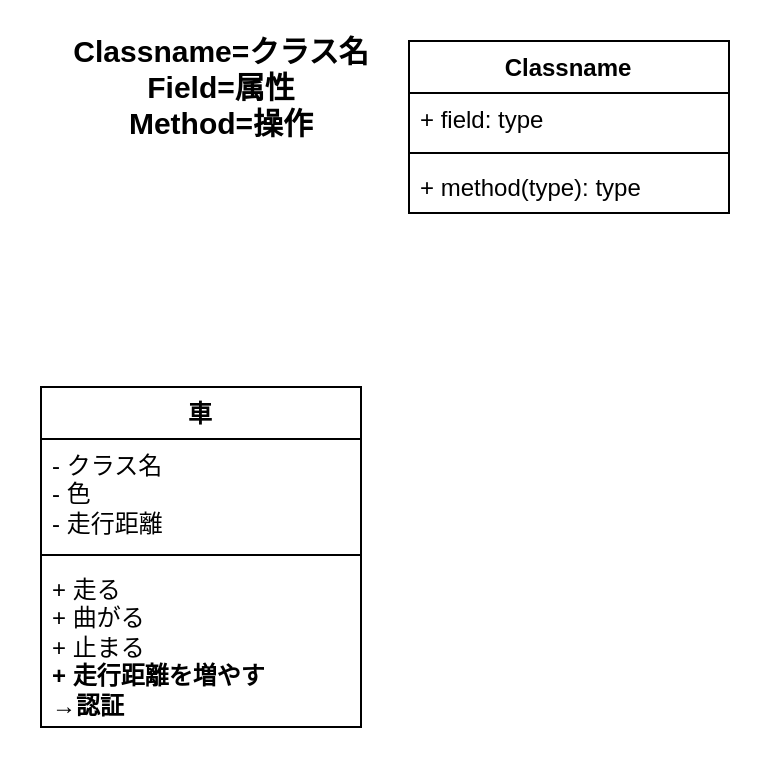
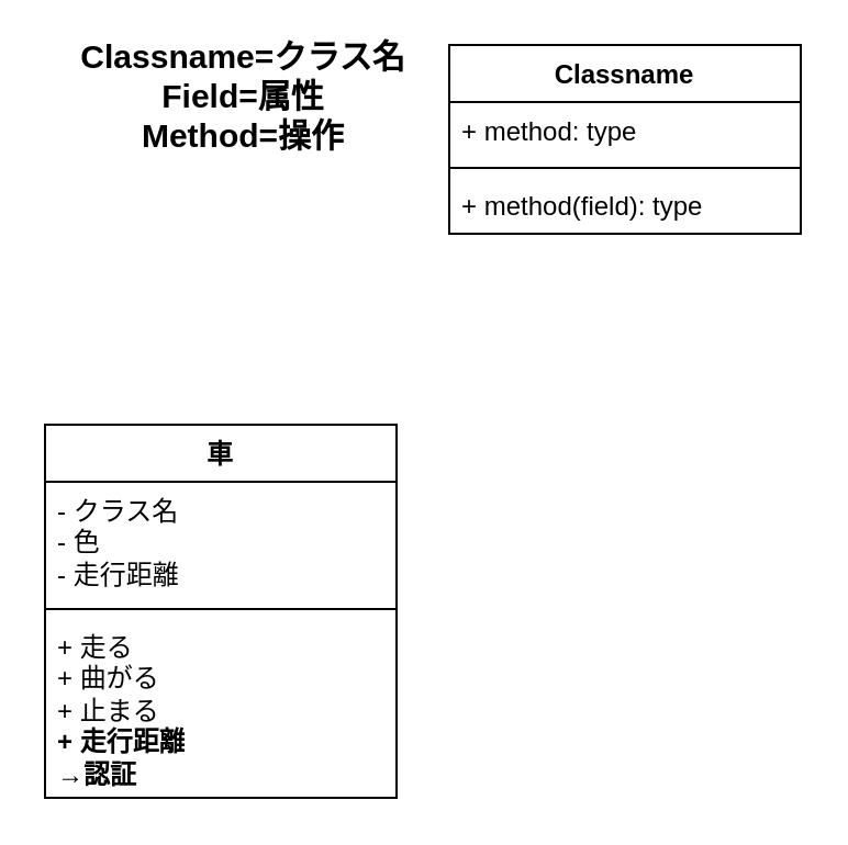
  <mxCell id="0" />
  <mxCell id="1" parent="0" />
  <mxCell id="2" value="車" style="swimlane;fontStyle=1;align=center;verticalAlign=top;childLayout=stackLayout;horizontal=1;startSize=26;horizontalStack=0;resizeParent=1;resizeParentMax=0;resizeLast=0;collapsible=1;marginBottom=0;whiteSpace=wrap;html=1;" vertex="1" parent="1"><mxGeometry x="20" y="193" width="160" height="170" as="geometry" /></mxCell>
  <mxCell id="3" value="- クラス名&lt;div&gt;- 色&lt;/div&gt;&lt;div&gt;- 走行距離&lt;/div&gt;" style="text;strokeColor=none;fillColor=none;align=left;verticalAlign=top;spacingLeft=4;spacingRight=4;overflow=hidden;rotatable=0;points=[[0,0.5],[1,0.5]];portConstraint=eastwest;whiteSpace=wrap;html=1;" vertex="1" parent="2"><mxGeometry y="26" width="160" height="54" as="geometry" /></mxCell>
  <mxCell id="4" value="" style="line;strokeWidth=1;fillColor=none;align=left;verticalAlign=middle;spacingTop=-1;spacingLeft=3;spacingRight=3;rotatable=0;labelPosition=right;points=[];portConstraint=eastwest;strokeColor=inherit;" vertex="1" parent="2"><mxGeometry y="80" width="160" height="8" as="geometry" /></mxCell>
- <mxCell id="5" value="+ 走る&lt;div&gt;+ 曲がる&lt;/div&gt;&lt;div&gt;+ 止まる&lt;/div&gt;&lt;div&gt;&lt;b&gt;+ 走行距離を増やす&lt;/b&gt;&lt;/div&gt;&lt;div&gt;&lt;b&gt;→認証&lt;/b&gt;&lt;/div&gt;" style="text;strokeColor=none;fillColor=none;align=left;verticalAlign=top;spacingLeft=4;spacingRight=4;overflow=hidden;rotatable=0;points=[[0,0.5],[1,0.5]];portConstraint=eastwest;whiteSpace=wrap;html=1;" vertex="1" parent="2"><mxGeometry y="88" width="160" height="82" as="geometry" /></mxCell>
+ <mxCell id="5" value="+ 走る&lt;div&gt;+ 曲がる&lt;/div&gt;&lt;div&gt;+ 止まる&lt;/div&gt;&lt;div&gt;&lt;b&gt;+ 走行距離&lt;/b&gt;&lt;/div&gt;&lt;div&gt;&lt;b&gt;→認証&lt;/b&gt;&lt;/div&gt;" style="text;strokeColor=none;fillColor=none;align=left;verticalAlign=top;spacingLeft=4;spacingRight=4;overflow=hidden;rotatable=0;points=[[0,0.5],[1,0.5]];portConstraint=eastwest;whiteSpace=wrap;html=1;" vertex="1" parent="2"><mxGeometry y="88" width="160" height="82" as="geometry" /></mxCell>
  <mxCell id="6" value="&lt;span&gt;Classname=クラス名&lt;/span&gt;&lt;div&gt;&lt;span&gt;Field=属性&lt;/span&gt;&lt;/div&gt;&lt;div&gt;&lt;span&gt;Method=操作&lt;/span&gt;&lt;/div&gt;" style="text;strokeColor=none;fillColor=none;html=1;fontSize=15;fontStyle=1;verticalAlign=middle;align=center;" vertex="1" parent="1"><mxGeometry x="60" y="23" width="100" height="40" as="geometry" /></mxCell>
  <mxCell id="7" value="Classname" style="swimlane;fontStyle=1;align=center;verticalAlign=top;childLayout=stackLayout;horizontal=1;startSize=26;horizontalStack=0;resizeParent=1;resizeParentMax=0;resizeLast=0;collapsible=1;marginBottom=0;whiteSpace=wrap;html=1;" vertex="1" parent="1"><mxGeometry x="204" y="20" width="160" height="86" as="geometry" /></mxCell>
- <mxCell id="8" value="+ field: type" style="text;strokeColor=none;fillColor=none;align=left;verticalAlign=top;spacingLeft=4;spacingRight=4;overflow=hidden;rotatable=0;points=[[0,0.5],[1,0.5]];portConstraint=eastwest;whiteSpace=wrap;html=1;" vertex="1" parent="7"><mxGeometry y="26" width="160" height="26" as="geometry" /></mxCell>
+ <mxCell id="8" value="+ method: type" style="text;strokeColor=none;fillColor=none;align=left;verticalAlign=top;spacingLeft=4;spacingRight=4;overflow=hidden;rotatable=0;points=[[0,0.5],[1,0.5]];portConstraint=eastwest;whiteSpace=wrap;html=1;" vertex="1" parent="7"><mxGeometry y="26" width="160" height="26" as="geometry" /></mxCell>
  <mxCell id="9" value="" style="line;strokeWidth=1;fillColor=none;align=left;verticalAlign=middle;spacingTop=-1;spacingLeft=3;spacingRight=3;rotatable=0;labelPosition=right;points=[];portConstraint=eastwest;strokeColor=inherit;" vertex="1" parent="7"><mxGeometry y="52" width="160" height="8" as="geometry" /></mxCell>
- <mxCell id="10" value="+ method(type): type" style="text;strokeColor=none;fillColor=none;align=left;verticalAlign=top;spacingLeft=4;spacingRight=4;overflow=hidden;rotatable=0;points=[[0,0.5],[1,0.5]];portConstraint=eastwest;whiteSpace=wrap;html=1;" vertex="1" parent="7"><mxGeometry y="60" width="160" height="26" as="geometry" /></mxCell>
+ <mxCell id="10" value="+ method(field): type" style="text;strokeColor=none;fillColor=none;align=left;verticalAlign=top;spacingLeft=4;spacingRight=4;overflow=hidden;rotatable=0;points=[[0,0.5],[1,0.5]];portConstraint=eastwest;whiteSpace=wrap;html=1;" vertex="1" parent="7"><mxGeometry y="60" width="160" height="26" as="geometry" /></mxCell>
